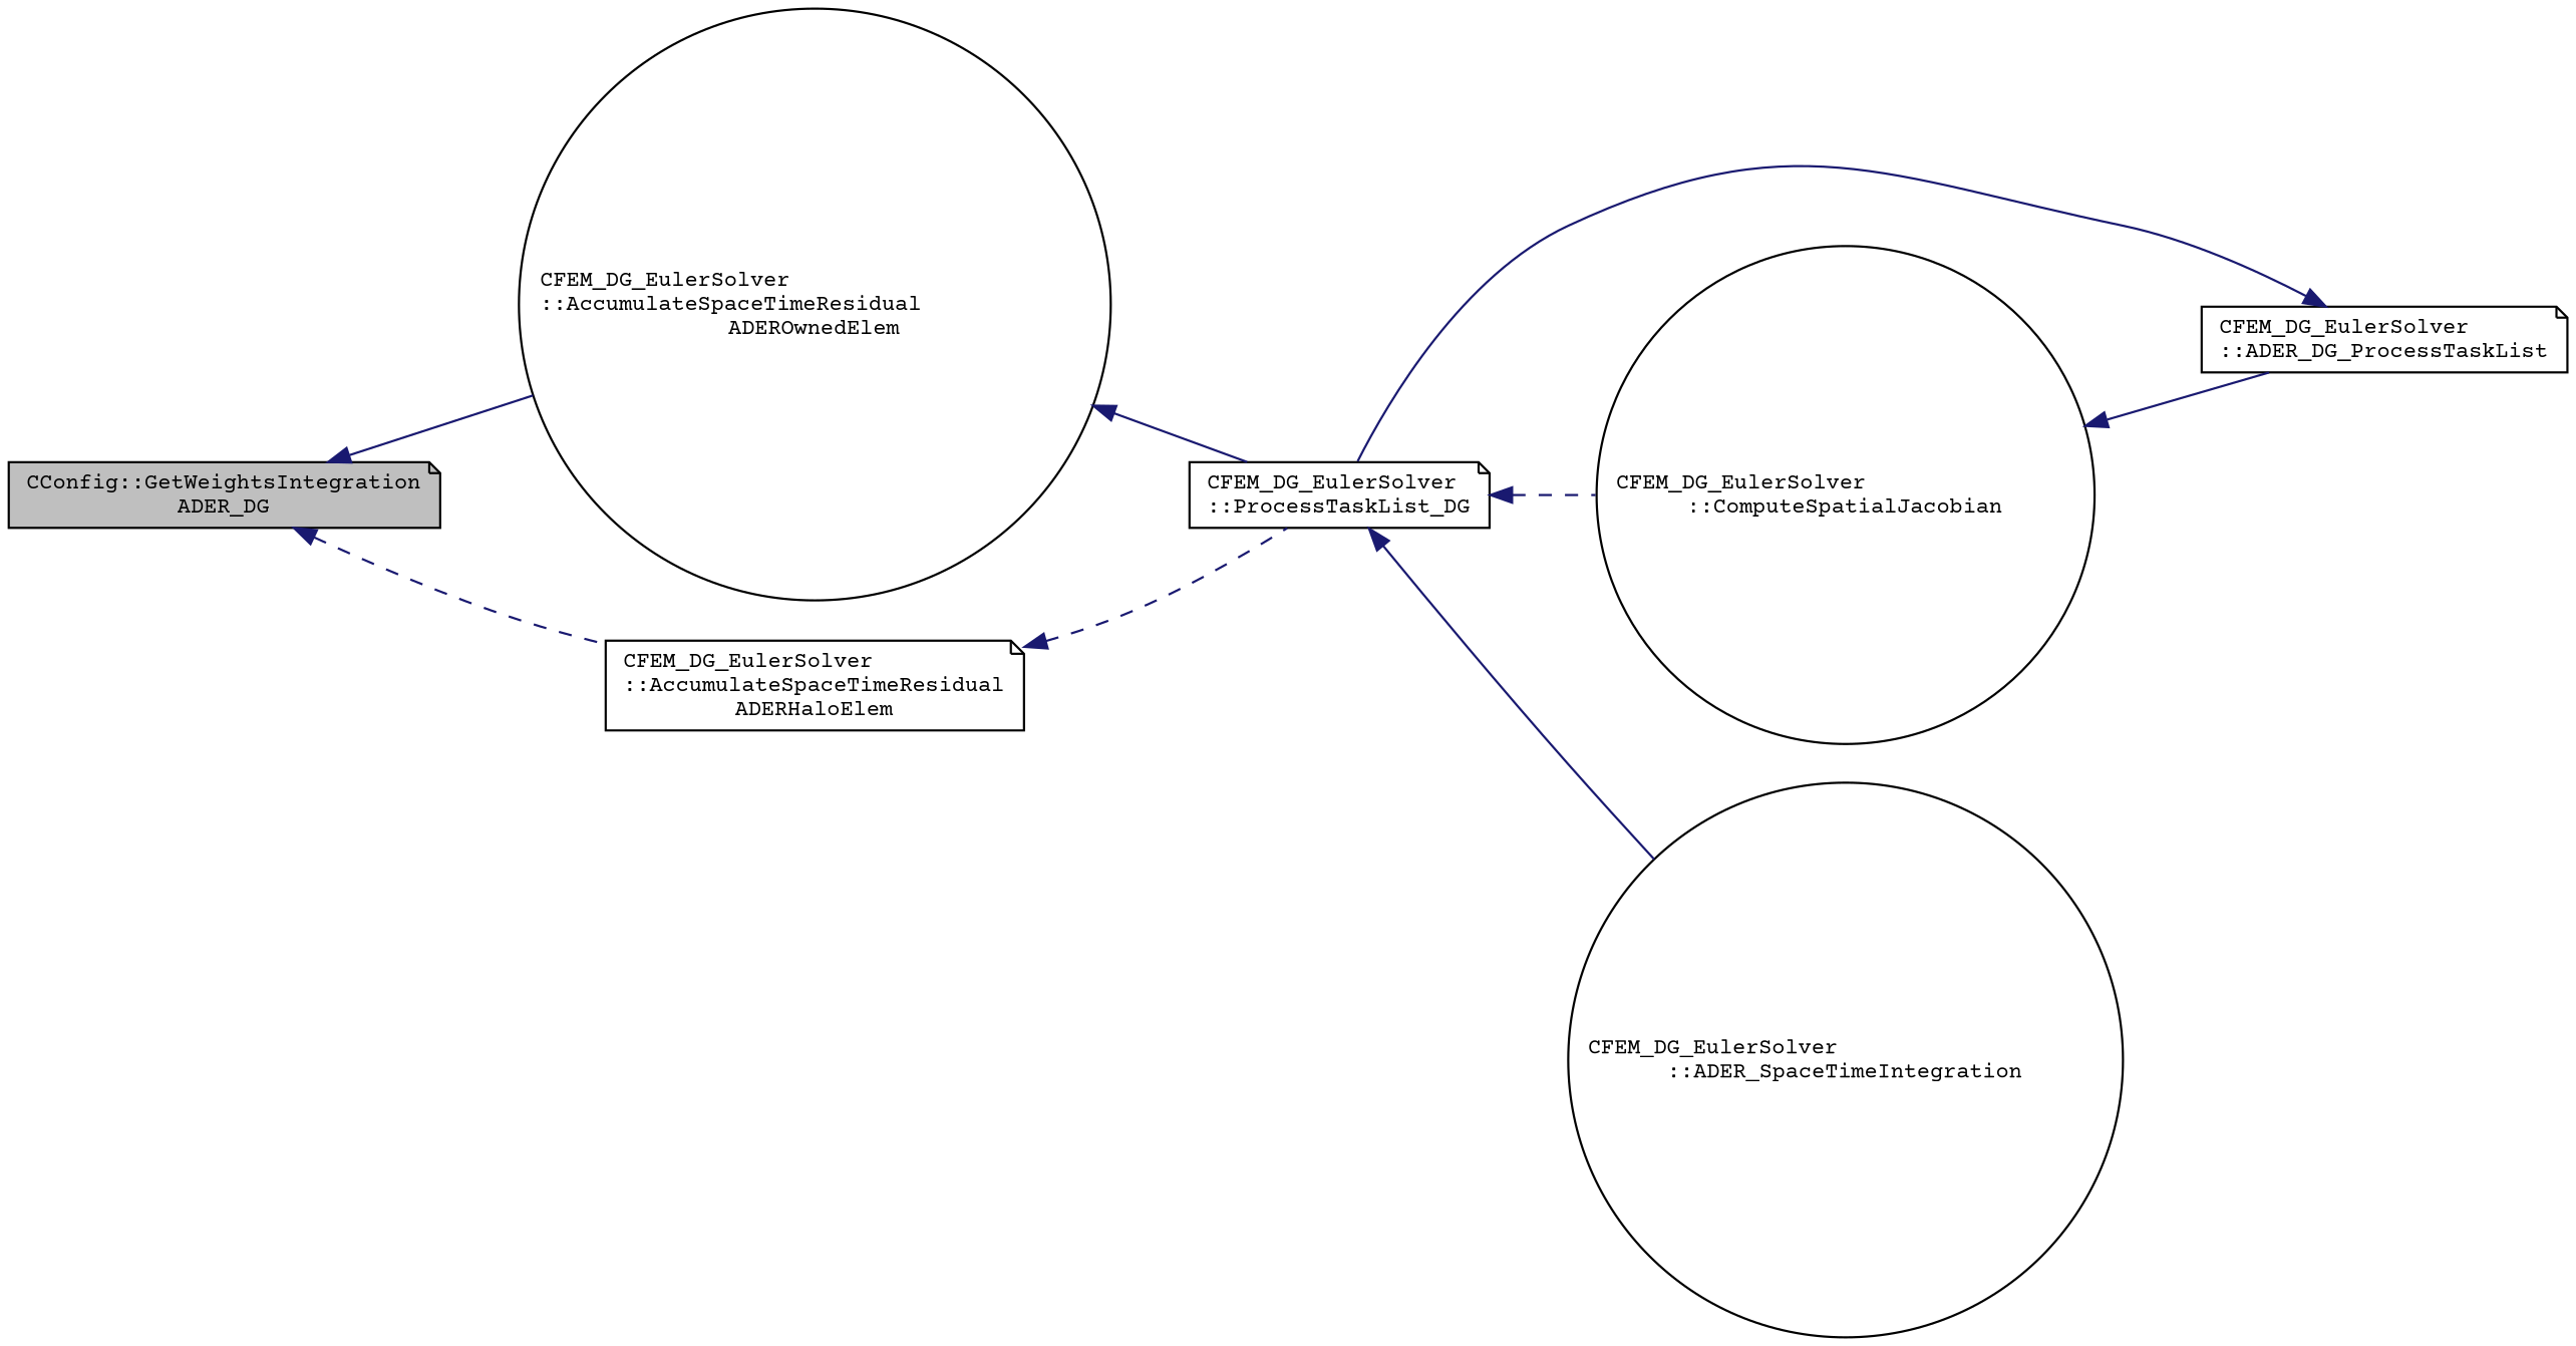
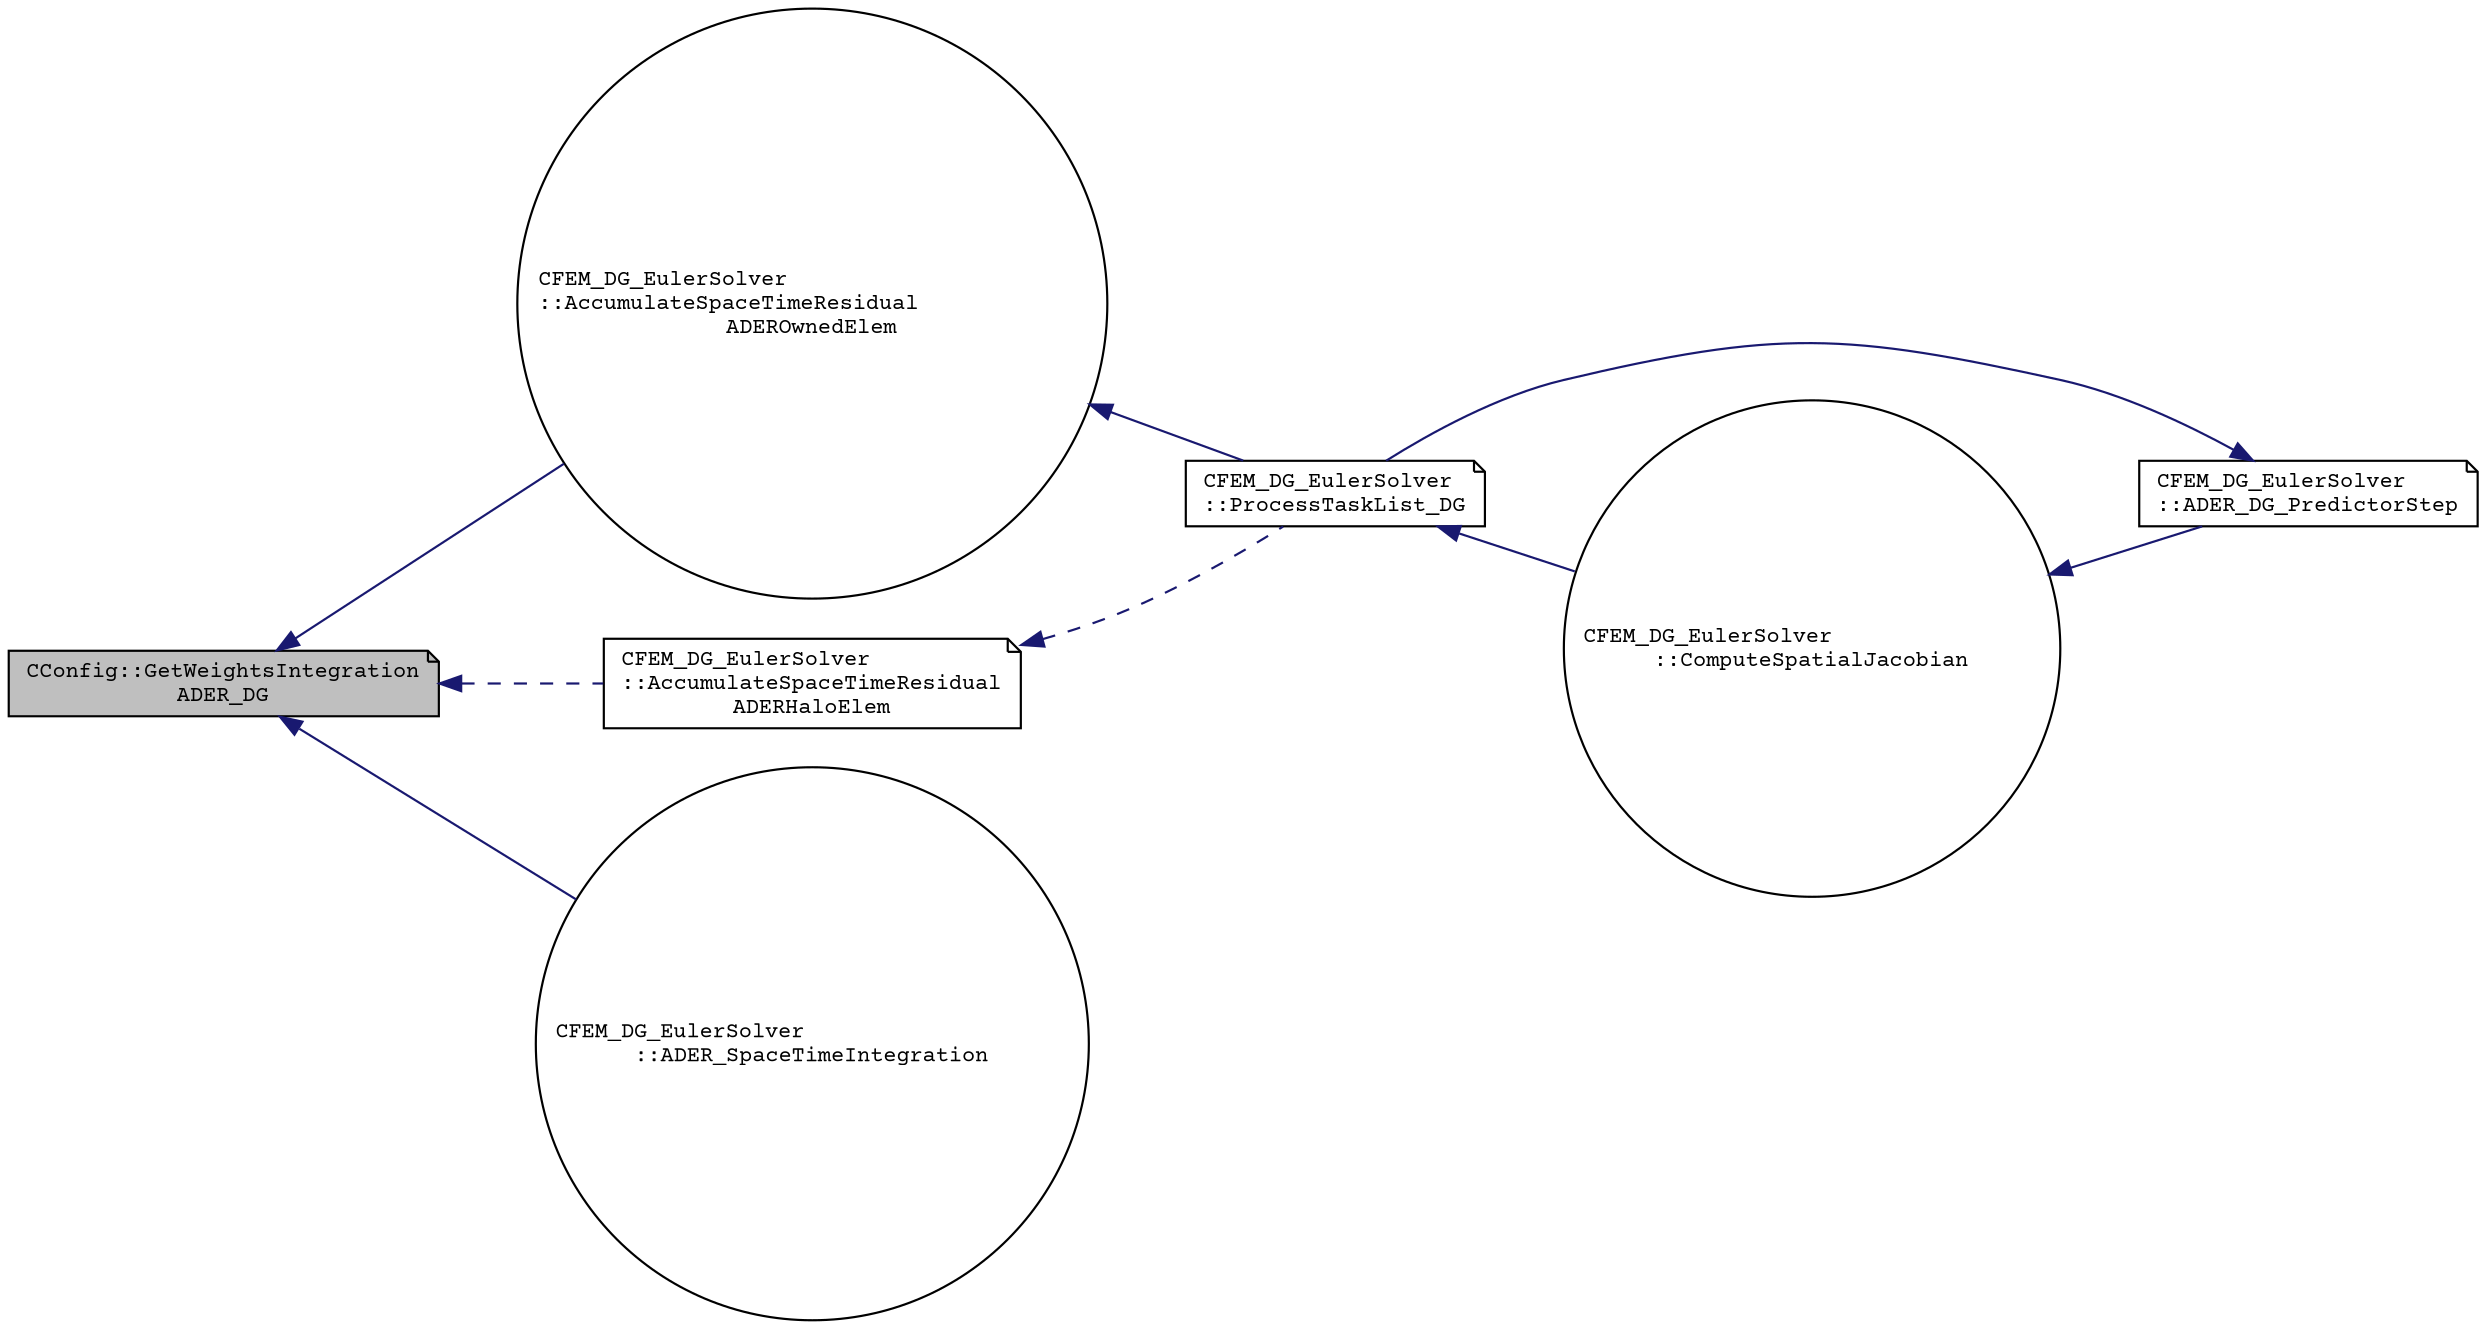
  digraph {
    fontname="Courier Prime"
    rankdir=LR
    node [color=black fillcolor=white fontname="Courier Prime" fontsize=10 shape=note style=filled]
    edge [color=midnightblue dir=back fontname="Courier Prime" fontsize=10 labelfontname=Helvetica labelfontsize=10 style=solid]
    n1 [fillcolor=grey75 fontcolor=black height=0.2 label="CConfig::GetWeightsIntegration\lADER_DG" width=0.4]
    n2 [height=0.2 label="CFEM_DG_EulerSolver\l::AccumulateSpaceTimeResidual\lADEROwnedElem" shape=circle width=0.4]
    n3 [height=0.2 label="CFEM_DG_EulerSolver\l::AccumulateSpaceTimeResidual\lADERHaloElem" width=0.4]
-   n4 [height=0.2 label="CFEM_DG_EulerSolver\l::ADER_DG_ProcessTaskList" width=0.4]
+   n4 [height=0.2 label="CFEM_DG_EulerSolver\l::ADER_DG_PredictorStep" width=0.4]
    n5 [height=0.2 label="CFEM_DG_EulerSolver\l::ProcessTaskList_DG" width=0.4]
    n6 [height=0.2 label="CFEM_DG_EulerSolver\l::ComputeSpatialJacobian" shape=circle width=0.4]
    n7 [height=0.2 label="CFEM_DG_EulerSolver\l::ADER_SpaceTimeIntegration" shape=circle width=0.4]
    n1 -> n2
    n1 -> n3 [style=dashed]
    n2 -> n5
    n3 -> n5 [style=dashed]
    n4 -> n5
-   n5 -> n6 [style=dashed]
-   n5 -> n7
+   n5 -> n6
+   n1 -> n7
    n6 -> n4
  }
